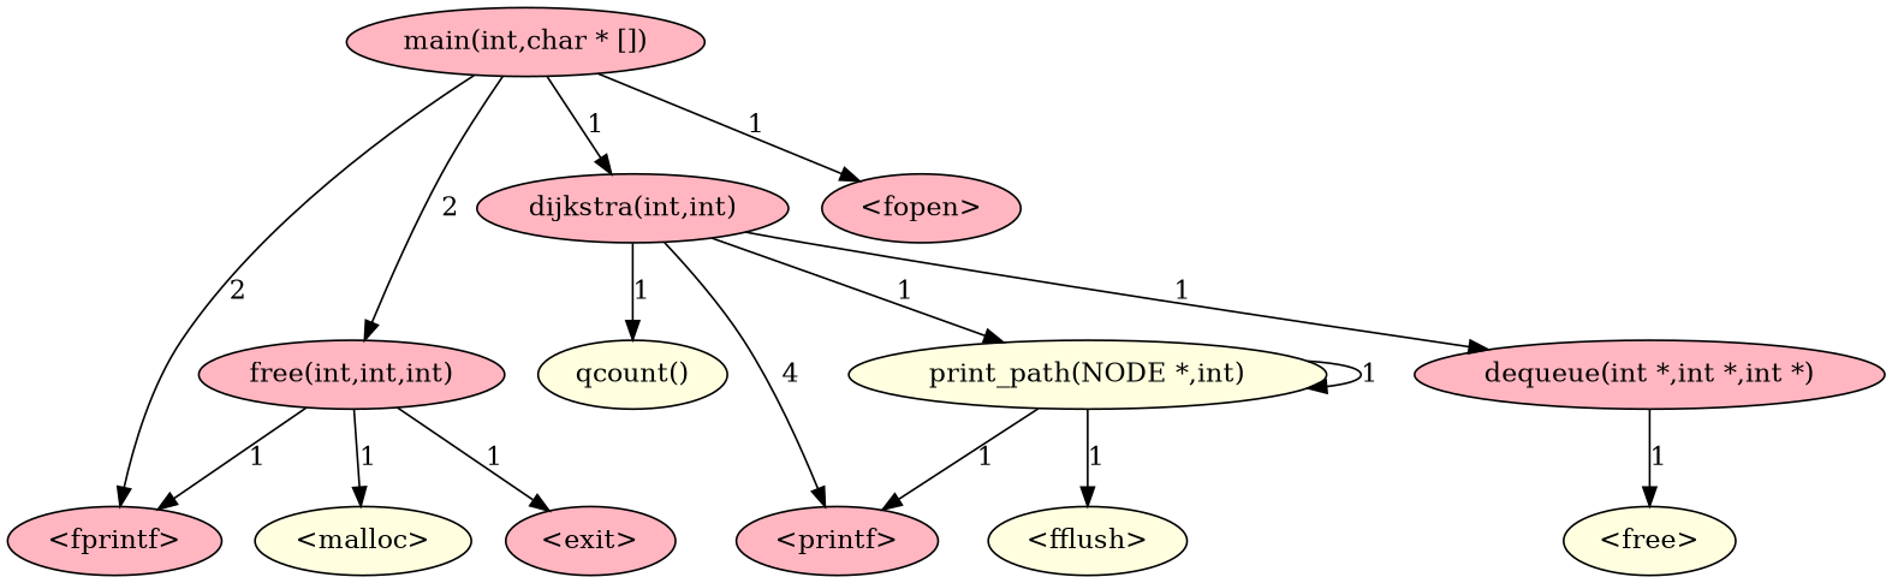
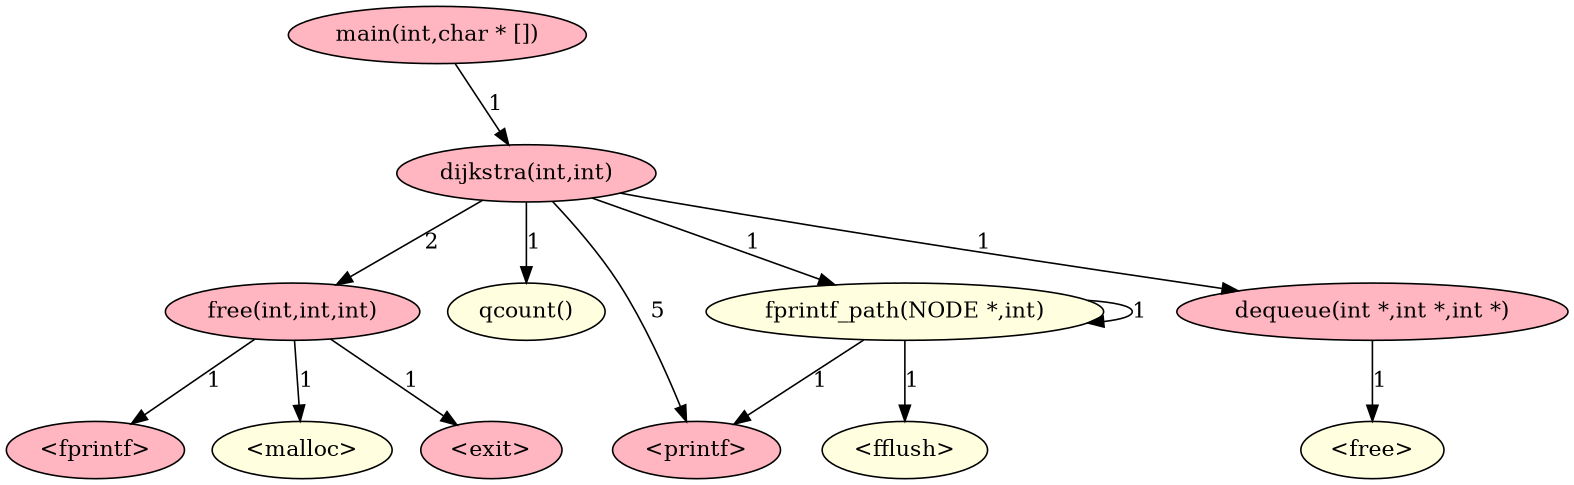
  digraph {
    node [fillcolor=lightpink style=filled]
-   "print_path(NODE *,int)" [fillcolor=lightyellow]
+   "print_path(NODE *,int)" [fillcolor=lightyellow label="fprintf_path(NODE *,int)"]
    "<printf>"
    "<fflush>" [fillcolor=lightyellow]
    n4 [label="free(int,int,int)"]
    "<malloc>" [fillcolor=lightyellow]
    "<fprintf>"
    "<exit>"
    "<free>" [fillcolor=lightyellow]
    "dequeue(int *,int *,int *)"
    "dijkstra(int,int)"
    "qcount()" [fillcolor=lightyellow]
    "main(int,char * [])"
-   "<fopen>"
    "print_path(NODE *,int)" -> "print_path(NODE *,int)" [label=1]
    "print_path(NODE *,int)" -> "<printf>" [label=1]
    "print_path(NODE *,int)" -> "<fflush>" [label=1]
    n4 -> "<malloc>" [label=1]
    n4 -> "<fprintf>" [label=1]
    n4 -> "<exit>" [label=1]
    "dequeue(int *,int *,int *)" -> "<free>" [label=1]
    "dijkstra(int,int)" -> "print_path(NODE *,int)" [label=1]
-   "dijkstra(int,int)" -> "<printf>" [label=4]
-   "main(int,char * [])" -> n4 [label=2]
+   "dijkstra(int,int)" -> "<printf>" [label=5]
+   "dijkstra(int,int)" -> n4 [label=2]
    "dijkstra(int,int)" -> "dequeue(int *,int *,int *)" [label=1]
    "dijkstra(int,int)" -> "qcount()" [label=1]
-   "main(int,char * [])" -> "<fprintf>" [label=2]
    "main(int,char * [])" -> "dijkstra(int,int)" [label=1]
-   "main(int,char * [])" -> "<fopen>" [label=1]
  }
